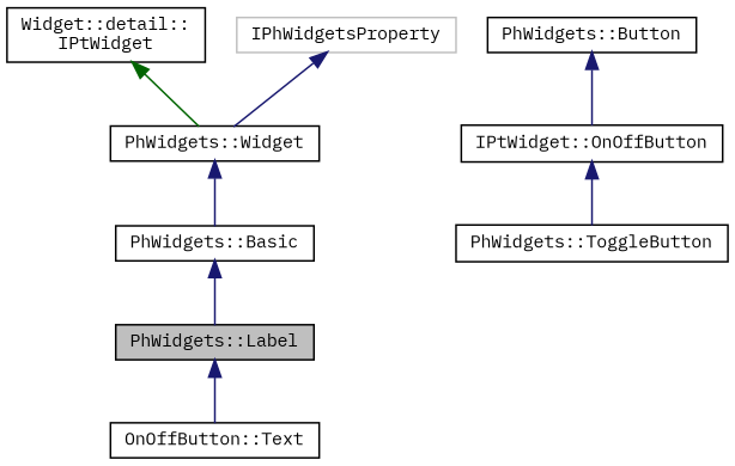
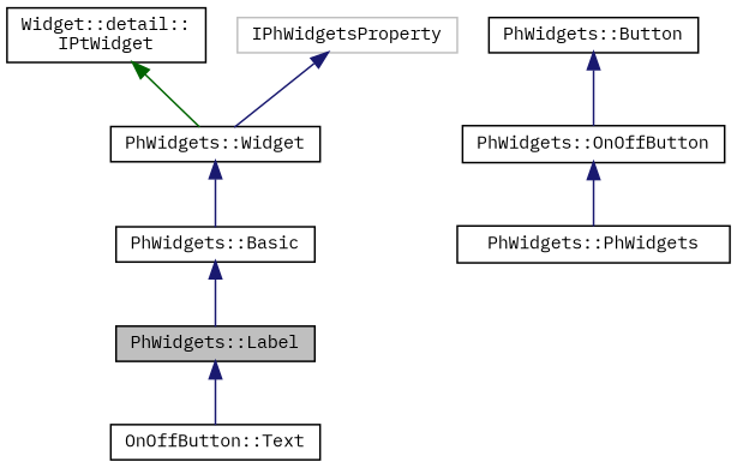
  digraph {
    fontname="IBM Plex Mono"
    node [color=black fillcolor=white fontname="IBM Plex Mono" fontsize=10 shape=record style=filled]
    edge [color=midnightblue dir=back fontname="IBM Plex Mono" fontsize=10 labelfontname=Helvetica labelfontsize=10 style=solid]
    n1 [fillcolor=grey75 fontcolor=black height=0.2 label="PhWidgets::Label" width=0.4]
    n2 [height=0.2 label="OnOffButton::Text" width=0.4]
    n3 [height=0.2 label="PhWidgets::Button" width=0.4]
-   n4 [height=0.2 label="IPtWidget::OnOffButton" width=0.4]
+   n4 [height=0.2 label="PhWidgets::OnOffButton" width=0.4]
    n5 [height=0.2 label="PhWidgets::Basic" width=0.4]
    n6 [height=0.2 label="PhWidgets::Widget" width=0.4]
    n7 [height=0.2 label="Widget::detail::\lIPtWidget" width=0.4]
    n8 [color=grey75 height=0.2 label=IPhWidgetsProperty width=0.4]
-   n9 [height=0.2 label="PhWidgets::ToggleButton" width=0.4]
+   n9 [height=0.2 label="PhWidgets::PhWidgets" width=0.4]
    n1 -> n2
    n3 -> n4
    n4 -> n9
    n5 -> n1
    n6 -> n5
    n7 -> n6 [color=darkgreen]
    n8 -> n6
  }
